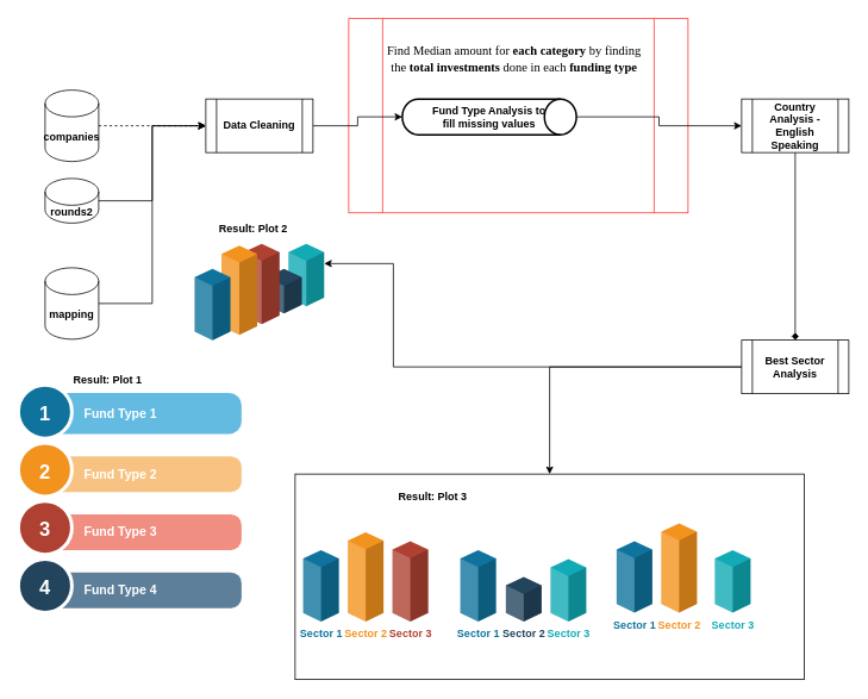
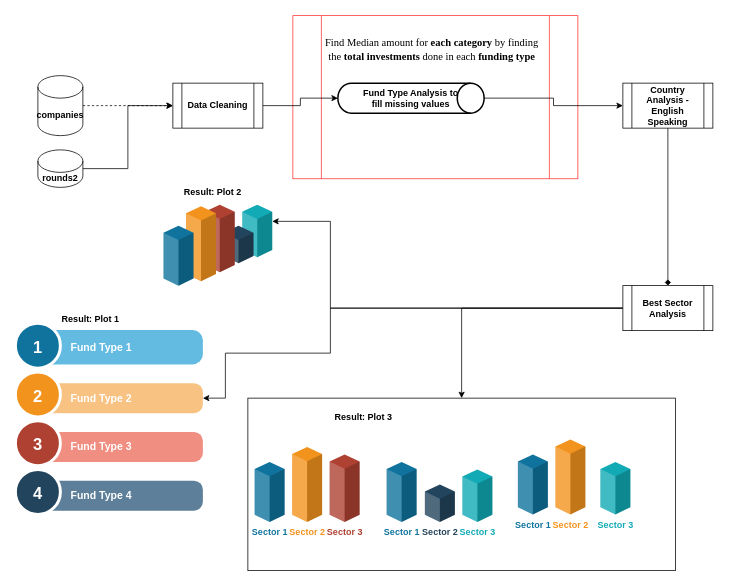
  <mxCell id="0" />
  <mxCell id="1" parent="0" />
  <mxCell id="2" value="" style="shape=process;whiteSpace=wrap;html=1;backgroundOutline=1;strokeColor=#FF3333;" vertex="1" parent="1"><mxGeometry x="390" y="20" width="380" height="217.5" as="geometry" /></mxCell>
  <mxCell id="3" value="" style="rounded=0;whiteSpace=wrap;html=1;" vertex="1" parent="1"><mxGeometry x="330" y="530" width="570" height="230" as="geometry" /></mxCell>
  <mxCell id="4" style="edgeStyle=orthogonalEdgeStyle;rounded=0;orthogonalLoop=1;jettySize=auto;html=1;exitX=1;exitY=0.5;exitDx=0;exitDy=0;exitPerimeter=0;entryX=0;entryY=0.5;entryDx=0;entryDy=0;dashed=1;" edge="1" parent="1" source="5" target="11"><mxGeometry relative="1" as="geometry" /></mxCell>
  <mxCell id="5" value="&lt;b&gt;companies&lt;/b&gt;" style="shape=cylinder3;whiteSpace=wrap;html=1;boundedLbl=1;backgroundOutline=1;size=15;" vertex="1" parent="1"><mxGeometry x="50" y="100" width="60" height="80" as="geometry" /></mxCell>
  <mxCell id="6" style="edgeStyle=orthogonalEdgeStyle;rounded=0;orthogonalLoop=1;jettySize=auto;html=1;entryX=0;entryY=0.5;entryDx=0;entryDy=0;" edge="1" parent="1" source="7" target="11"><mxGeometry relative="1" as="geometry"><mxPoint x="220" y="282" as="targetPoint" /></mxGeometry></mxCell>
  <mxCell id="7" value="&lt;b&gt;rounds2&lt;/b&gt;" style="shape=cylinder3;whiteSpace=wrap;html=1;boundedLbl=1;backgroundOutline=1;size=15;" vertex="1" parent="1"><mxGeometry x="50" y="199" width="60" height="50" as="geometry" /></mxCell>
- <mxCell id="8" style="edgeStyle=orthogonalEdgeStyle;rounded=0;orthogonalLoop=1;jettySize=auto;html=1;exitX=1;exitY=0.5;exitDx=0;exitDy=0;exitPerimeter=0;entryX=0;entryY=0.5;entryDx=0;entryDy=0;" edge="1" parent="1" source="9" target="11"><mxGeometry relative="1" as="geometry" /></mxCell>
- <mxCell id="9" value="&lt;b&gt;mapping&lt;/b&gt;" style="shape=cylinder3;whiteSpace=wrap;html=1;boundedLbl=1;backgroundOutline=1;size=15;" vertex="1" parent="1"><mxGeometry x="50" y="299" width="60" height="80" as="geometry" /></mxCell>
  <mxCell id="10" style="edgeStyle=orthogonalEdgeStyle;rounded=0;orthogonalLoop=1;jettySize=auto;html=1;exitX=1;exitY=0.5;exitDx=0;exitDy=0;entryX=0;entryY=0.5;entryDx=0;entryDy=0;entryPerimeter=0;" edge="1" parent="1" source="11" target="19"><mxGeometry relative="1" as="geometry" /></mxCell>
  <mxCell id="11" value="&lt;b&gt;Data Cleaning&lt;/b&gt;" style="shape=process;whiteSpace=wrap;html=1;backgroundOutline=1;" vertex="1" parent="1"><mxGeometry x="230" y="110" width="120" height="60" as="geometry" /></mxCell>
  <mxCell id="12" style="edgeStyle=orthogonalEdgeStyle;rounded=0;orthogonalLoop=1;jettySize=auto;html=1;endArrow=diamond;" edge="1" parent="1" source="13" target="17"><mxGeometry relative="1" as="geometry" /></mxCell>
  <mxCell id="13" value="&lt;b&gt;Country Analysis - English Speaking&lt;/b&gt;" style="shape=process;whiteSpace=wrap;html=1;backgroundOutline=1;" vertex="1" parent="1"><mxGeometry x="830" y="110" width="120" height="60" as="geometry" /></mxCell>
+ <mxCell id="14" style="edgeStyle=orthogonalEdgeStyle;rounded=0;orthogonalLoop=1;jettySize=auto;html=1;exitX=0;exitY=0.5;exitDx=0;exitDy=0;entryX=1;entryY=0.5;entryDx=0;entryDy=0;" edge="1" parent="1" source="17" target="28"><mxGeometry relative="1" as="geometry"><Array as="points"><mxPoint x="440" y="410" /><mxPoint x="440" y="470" /><mxPoint x="300" y="470" /><mxPoint x="300" y="530" /></Array></mxGeometry></mxCell>
  <mxCell id="15" style="edgeStyle=orthogonalEdgeStyle;rounded=0;orthogonalLoop=1;jettySize=auto;html=1;entryX=0;entryY=0;entryDx=40;entryDy=22.302;entryPerimeter=0;" edge="1" parent="1" source="17" target="20"><mxGeometry relative="1" as="geometry"><Array as="points"><mxPoint x="440" y="410" /><mxPoint x="440" y="294" /></Array></mxGeometry></mxCell>
  <mxCell id="16" style="edgeStyle=orthogonalEdgeStyle;rounded=0;orthogonalLoop=1;jettySize=auto;html=1;exitX=0;exitY=0.5;exitDx=0;exitDy=0;" edge="1" parent="1" source="17" target="3"><mxGeometry relative="1" as="geometry" /></mxCell>
  <mxCell id="17" value="&lt;b&gt;Best Sector Analysis&lt;/b&gt;" style="shape=process;whiteSpace=wrap;html=1;backgroundOutline=1;" vertex="1" parent="1"><mxGeometry x="830" y="380" width="120" height="60" as="geometry" /></mxCell>
  <mxCell id="18" value="" style="edgeStyle=orthogonalEdgeStyle;rounded=0;orthogonalLoop=1;jettySize=auto;html=1;" edge="1" parent="1" source="19" target="13"><mxGeometry relative="1" as="geometry" /></mxCell>
  <mxCell id="19" value="&lt;span&gt;&lt;b&gt;Fund Type Analysis to &lt;br&gt;fill missing values&lt;/b&gt;&lt;/span&gt;" style="strokeWidth=2;html=1;shape=mxgraph.flowchart.direct_data;whiteSpace=wrap;" vertex="1" parent="1"><mxGeometry x="450" y="110" width="195" height="40" as="geometry" /></mxCell>
  <mxCell id="20" value="" style="verticalLabelPosition=bottom;verticalAlign=top;html=1;shape=mxgraph.infographic.shadedCube;isoAngle=15;fillColor=#12AAB5;strokeColor=none;shadow=0;" vertex="1" parent="1"><mxGeometry x="322.5" y="272" width="40" height="70" as="geometry" /></mxCell>
  <mxCell id="21" value="" style="verticalLabelPosition=bottom;verticalAlign=top;html=1;shape=mxgraph.infographic.shadedCube;isoAngle=15;fillColor=#23445D;strokeColor=none;shadow=0;" vertex="1" parent="1"><mxGeometry x="297.5" y="300" width="40" height="50" as="geometry" /></mxCell>
  <mxCell id="22" value="" style="verticalLabelPosition=bottom;verticalAlign=top;html=1;shape=mxgraph.infographic.shadedCube;isoAngle=15;fillColor=#AE4132;strokeColor=none;shadow=0;" vertex="1" parent="1"><mxGeometry x="272.5" y="272" width="40" height="90" as="geometry" /></mxCell>
  <mxCell id="23" value="" style="verticalLabelPosition=bottom;verticalAlign=top;html=1;shape=mxgraph.infographic.shadedCube;isoAngle=15;fillColor=#F2931E;strokeColor=none;shadow=0;" vertex="1" parent="1"><mxGeometry x="247.5" y="274" width="40" height="100" as="geometry" /></mxCell>
  <mxCell id="24" value="" style="verticalLabelPosition=bottom;verticalAlign=top;html=1;shape=mxgraph.infographic.shadedCube;isoAngle=15;fillColor=#10739E;strokeColor=none;shadow=0;" vertex="1" parent="1"><mxGeometry x="217.5" y="300" width="40" height="80" as="geometry" /></mxCell>
  <mxCell id="25" value="&lt;b&gt;Result: Plot 1&lt;/b&gt;" style="text;html=1;align=center;verticalAlign=middle;resizable=0;points=[];autosize=1;" vertex="1" parent="1"><mxGeometry x="75" y="415" width="90" height="20" as="geometry" /></mxCell>
  <mxCell id="26" value="Fund Type 1" style="shape=rect;rounded=1;whiteSpace=wrap;html=1;shadow=0;strokeColor=none;fillColor=#64BBE2;arcSize=30;fontSize=14;spacingLeft=42;fontStyle=1;fontColor=#FFFFFF;align=left;" vertex="1" parent="1"><mxGeometry x="50" y="439" width="220" height="46" as="geometry" /></mxCell>
  <mxCell id="27" value="1" style="shape=ellipse;perimeter=ellipsePerimeter;fontSize=22;fontStyle=1;shadow=0;strokeColor=#ffffff;fillColor=#10739E;strokeWidth=4;fontColor=#ffffff;align=center;" vertex="1" parent="1"><mxGeometry x="20" y="430" width="60" height="60" as="geometry" /></mxCell>
  <mxCell id="28" value="Fund Type 2" style="shape=rect;rounded=1;whiteSpace=wrap;html=1;shadow=0;strokeColor=none;fillColor=#F8C382;arcSize=30;fontSize=14;spacingLeft=42;fontStyle=1;fontColor=#FFFFFF;align=left;" vertex="1" parent="1"><mxGeometry x="50" y="510" width="220" height="40" as="geometry" /></mxCell>
  <mxCell id="29" value="2" style="shape=ellipse;perimeter=ellipsePerimeter;fontSize=22;fontStyle=1;shadow=0;strokeColor=#ffffff;fillColor=#F2931E;strokeWidth=4;fontColor=#ffffff;align=center;" vertex="1" parent="1"><mxGeometry x="20" y="495" width="60" height="60" as="geometry" /></mxCell>
  <mxCell id="30" value="Fund Type 3" style="shape=rect;rounded=1;whiteSpace=wrap;html=1;shadow=0;strokeColor=none;fillColor=#F08E81;arcSize=30;fontSize=14;spacingLeft=42;fontStyle=1;fontColor=#FFFFFF;align=left;" vertex="1" parent="1"><mxGeometry x="50" y="575" width="220" height="40" as="geometry" /></mxCell>
  <mxCell id="31" value="3" style="shape=ellipse;perimeter=ellipsePerimeter;fontSize=22;fontStyle=1;shadow=0;strokeColor=#ffffff;fillColor=#AE4132;strokeWidth=4;fontColor=#ffffff;align=center;" vertex="1" parent="1"><mxGeometry x="20" y="560" width="60" height="60" as="geometry" /></mxCell>
  <mxCell id="32" value="Fund Type 4" style="shape=rect;rounded=1;whiteSpace=wrap;html=1;shadow=0;strokeColor=none;fillColor=#5D7F99;arcSize=30;fontSize=14;spacingLeft=42;fontStyle=1;fontColor=#FFFFFF;align=left;" vertex="1" parent="1"><mxGeometry x="50" y="640" width="220" height="40" as="geometry" /></mxCell>
  <mxCell id="33" value="4" style="shape=ellipse;perimeter=ellipsePerimeter;fontSize=22;fontStyle=1;shadow=0;strokeColor=#ffffff;fillColor=#23445D;strokeWidth=4;fontColor=#ffffff;align=center;" vertex="1" parent="1"><mxGeometry x="20" y="625" width="60" height="60" as="geometry" /></mxCell>
  <mxCell id="34" value="&lt;b&gt;Result: Plot 2&lt;/b&gt;" style="text;html=1;align=center;verticalAlign=middle;resizable=0;points=[];autosize=1;" vertex="1" parent="1"><mxGeometry x="237.5" y="245" width="90" height="20" as="geometry" /></mxCell>
  <mxCell id="35" value="Sector 1" style="verticalLabelPosition=bottom;verticalAlign=top;html=1;shape=mxgraph.infographic.shadedCube;isoAngle=15;fillColor=#10739E;strokeColor=none;fontStyle=1;fontColor=#10739E;fontSize=12;shadow=0;" vertex="1" parent="1"><mxGeometry x="339" y="615" width="40" height="80" as="geometry" /></mxCell>
  <mxCell id="36" value="Sector 2" style="verticalLabelPosition=bottom;verticalAlign=top;html=1;shape=mxgraph.infographic.shadedCube;isoAngle=15;fillColor=#F2931E;strokeColor=none;fontStyle=1;fontColor=#F2931E;fontSize=12;shadow=0;" vertex="1" parent="1"><mxGeometry x="389" y="595" width="40" height="100" as="geometry" /></mxCell>
  <mxCell id="37" value="Sector 3" style="verticalLabelPosition=bottom;verticalAlign=top;html=1;shape=mxgraph.infographic.shadedCube;isoAngle=15;fillColor=#AE4132;strokeColor=none;fontStyle=1;fontColor=#AE4132;fontSize=12;shadow=0;" vertex="1" parent="1"><mxGeometry x="439" y="605" width="40" height="90" as="geometry" /></mxCell>
  <mxCell id="38" value="Sector 1" style="verticalLabelPosition=bottom;verticalAlign=top;html=1;shape=mxgraph.infographic.shadedCube;isoAngle=15;fillColor=#10739E;strokeColor=none;fontStyle=1;fontColor=#10739E;fontSize=12;shadow=0;" vertex="1" parent="1"><mxGeometry x="515" y="615" width="40" height="80" as="geometry" /></mxCell>
  <mxCell id="39" value="Sector 2" style="verticalLabelPosition=bottom;verticalAlign=top;html=1;shape=mxgraph.infographic.shadedCube;isoAngle=15;fillColor=#23445D;strokeColor=none;fontStyle=1;fontColor=#23445D;fontSize=12;shadow=0;" vertex="1" parent="1"><mxGeometry x="566" y="645" width="40" height="50" as="geometry" /></mxCell>
  <mxCell id="40" value="Sector 3" style="verticalLabelPosition=bottom;verticalAlign=top;html=1;shape=mxgraph.infographic.shadedCube;isoAngle=15;fillColor=#12AAB5;strokeColor=none;fontStyle=1;fontColor=#12AAB5;fontSize=12;shadow=0;" vertex="1" parent="1"><mxGeometry x="616" y="625" width="40" height="70" as="geometry" /></mxCell>
  <mxCell id="41" value="Sector 1" style="verticalLabelPosition=bottom;verticalAlign=top;html=1;shape=mxgraph.infographic.shadedCube;isoAngle=15;fillColor=#10739E;strokeColor=none;fontStyle=1;fontColor=#10739E;fontSize=12;shadow=0;" vertex="1" parent="1"><mxGeometry x="690" y="605" width="40" height="80" as="geometry" /></mxCell>
  <mxCell id="42" value="Sector 2" style="verticalLabelPosition=bottom;verticalAlign=top;html=1;shape=mxgraph.infographic.shadedCube;isoAngle=15;fillColor=#F2931E;strokeColor=none;fontStyle=1;fontColor=#F2931E;fontSize=12;shadow=0;" vertex="1" parent="1"><mxGeometry x="740" y="585" width="40" height="100" as="geometry" /></mxCell>
  <mxCell id="43" value="Sector 3" style="verticalLabelPosition=bottom;verticalAlign=top;html=1;shape=mxgraph.infographic.shadedCube;isoAngle=15;fillColor=#12AAB5;strokeColor=none;fontStyle=1;fontColor=#12AAB5;fontSize=12;shadow=0;" vertex="1" parent="1"><mxGeometry x="800" y="615" width="40" height="70" as="geometry" /></mxCell>
  <mxCell id="44" value="&lt;b&gt;Result: Plot 3&lt;/b&gt;" style="text;html=1;align=center;verticalAlign=middle;resizable=0;points=[];autosize=1;" vertex="1" parent="1"><mxGeometry x="439" y="545" width="90" height="20" as="geometry" /></mxCell>
  <mxCell id="45" value="&lt;span id=&quot;docs-internal-guid-096927c9-7fff-d644-89fc-9ca27c53c7ab&quot;&gt;&lt;font style=&quot;font-size: 14px&quot;&gt;&lt;span style=&quot;font-family: &amp;#34;times new roman&amp;#34; ; background-color: transparent ; vertical-align: baseline&quot;&gt;Find Median amount for&amp;nbsp;&lt;/span&gt;&lt;span style=&quot;font-family: &amp;#34;times new roman&amp;#34; ; background-color: transparent ; font-weight: 700 ; vertical-align: baseline&quot;&gt;each category &lt;/span&gt;&lt;span style=&quot;font-family: &amp;#34;times new roman&amp;#34; ; background-color: transparent ; vertical-align: baseline&quot;&gt;by&lt;/span&gt;&lt;span style=&quot;font-family: &amp;#34;times new roman&amp;#34; ; background-color: transparent ; vertical-align: baseline&quot;&gt;&amp;nbsp;finding the &lt;/span&gt;&lt;span style=&quot;font-family: &amp;#34;times new roman&amp;#34; ; background-color: transparent ; font-weight: 700 ; vertical-align: baseline&quot;&gt;total investments &lt;/span&gt;&lt;span style=&quot;font-family: &amp;#34;times new roman&amp;#34; ; background-color: transparent ; vertical-align: baseline&quot;&gt;done in each &lt;/span&gt;&lt;span style=&quot;font-family: &amp;#34;times new roman&amp;#34; ; background-color: transparent ; font-weight: 700 ; vertical-align: baseline&quot;&gt;funding type&lt;/span&gt;&lt;/font&gt;&lt;/span&gt;" style="text;html=1;strokeColor=none;fillColor=none;align=center;verticalAlign=middle;whiteSpace=wrap;rounded=0;" vertex="1" parent="1"><mxGeometry x="431" y="30" width="289" height="70" as="geometry" /></mxCell>
